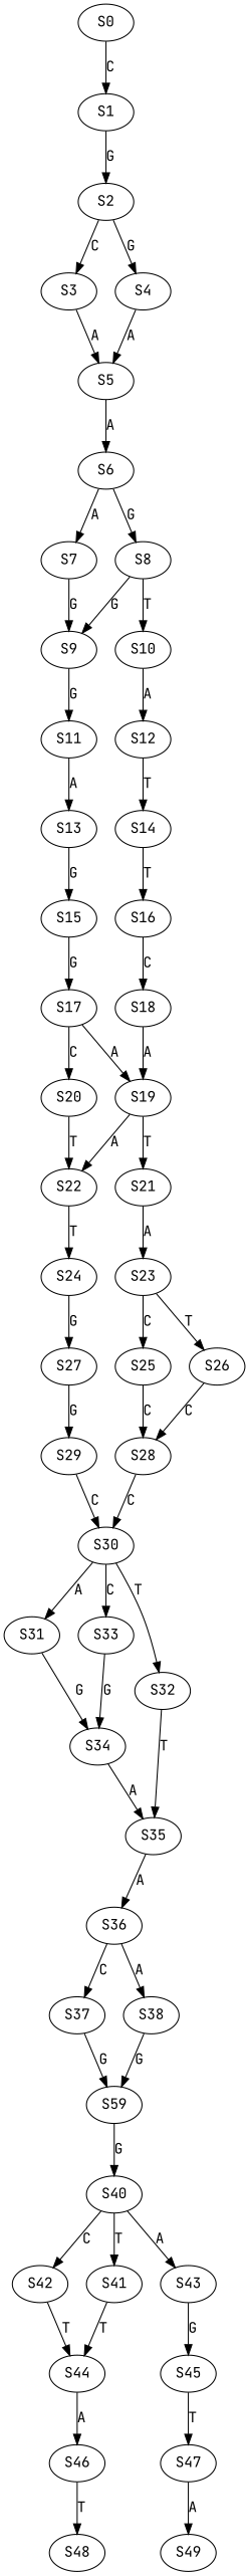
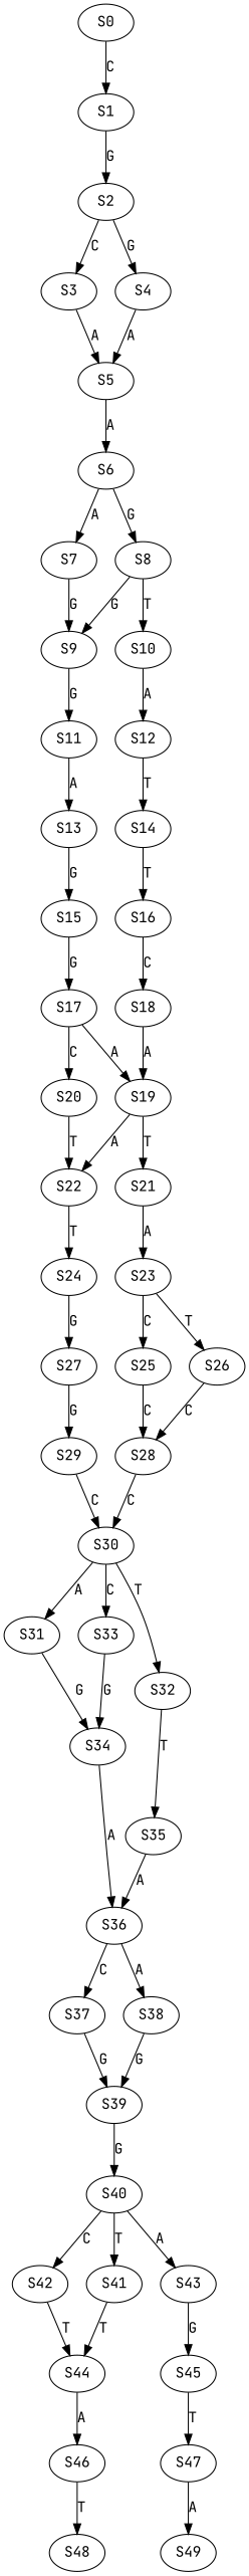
  strict digraph {
    fontname="JetBrains Mono"
    node [fontname="JetBrains Mono"]
    edge [fontname="JetBrains Mono"]
    S0
    S1
    S2
    S3
    S4
    S5
    S6
    S7
    S8
    S9
    S10
    S11
    S12
    S13
    S14
    S15
    S16
    S17
    S18
    S19
    S20
    S21
    S22
    S23
    S24
    S25
    S26
    S27
    S28
    S29
    S30
    S31
    S32
    S33
    S34
    S35
    S36
    S37
    S38
-   S39 [label=S59]
+   S39
    S40
    S41
    S42
    S43
    S44
    S45
    S46
    S47
    S48
    S49
    S0 -> S1 [label=C]
    S1 -> S2 [label=G]
    S2 -> S3 [label=C]
    S2 -> S4 [label=G]
    S3 -> S5 [label=A]
    S4 -> S5 [label=A]
    S5 -> S6 [label=A]
    S6 -> S7 [label=A]
    S6 -> S8 [label=G]
    S7 -> S9 [label=G]
    S8 -> S9 [label=G]
    S8 -> S10 [label=T]
    S9 -> S11 [label=G]
    S10 -> S12 [label=A]
    S11 -> S13 [label=A]
    S12 -> S14 [label=T]
    S13 -> S15 [label=G]
    S14 -> S16 [label=T]
    S15 -> S17 [label=G]
    S16 -> S18 [label=C]
    S17 -> S19 [label=A]
    S17 -> S20 [label=C]
    S18 -> S19 [label=A]
    S19 -> S21 [label=T]
    S19 -> S22 [label=A]
    S20 -> S22 [label=T]
    S21 -> S23 [label=A]
    S22 -> S24 [label=T]
    S23 -> S25 [label=C]
    S23 -> S26 [label=T]
    S24 -> S27 [label=G]
    S25 -> S28 [label=C]
    S26 -> S28 [label=C]
    S27 -> S29 [label=G]
    S28 -> S30 [label=C]
    S29 -> S30 [label=C]
    S30 -> S31 [label=A]
    S30 -> S32 [label=T]
    S30 -> S33 [label=C]
    S31 -> S34 [label=G]
    S32 -> S35 [label=T]
    S33 -> S34 [label=G]
-   S34 -> S35 [label=A]
+   S34 -> S36 [label=A]
    S35 -> S36 [label=A]
    S36 -> S37 [label=C]
    S36 -> S38 [label=A]
    S37 -> S39 [label=G]
    S38 -> S39 [label=G]
    S39 -> S40 [label=G]
    S40 -> S41 [label=T]
    S40 -> S42 [label=C]
    S40 -> S43 [label=A]
    S41 -> S44 [label=T]
    S42 -> S44 [label=T]
    S43 -> S45 [label=G]
    S44 -> S46 [label=A]
    S45 -> S47 [label=T]
    S46 -> S48 [label=T]
    S47 -> S49 [label=A]
  }
